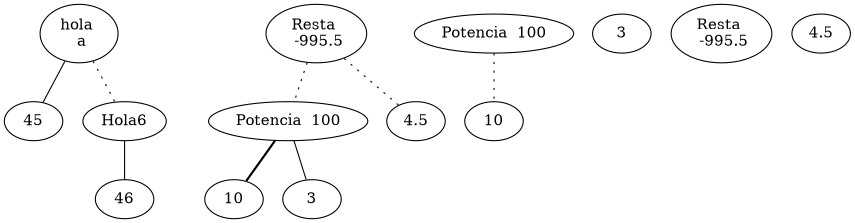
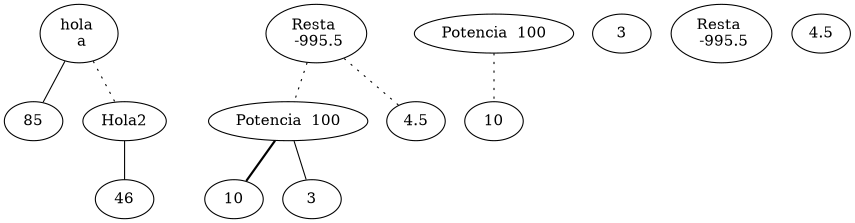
  graph {
    edge [style=dotted]
    "hola \n a"
-   45
-   Hola2 [label=Hola6]
+   45 [label=85]
+   Hola2
    n4 [label=46]
    n5 [label="Potencia  100"]
    n6 [label=10]
    n7 [label=3]
    n8 [label="Resta \n -995.5"]
    n9 [label=4.5]
    n10 [label="Potencia  100"]
    n11 [label=10]
    n12 [label=3]
    n13 [label="Resta \n -995.5"]
    n14 [label=4.5]
    subgraph sub_1 {
      "hola \n a"
      45
      Hola2
      n4
      n5
      n6
      n7
      n8
      n9
    }
    subgraph sub_2 {
      n10
      n11
      n12
      n13
      n14
    }
    "hola \n a" -- 45 [style=solid]
    "hola \n a" -- Hola2
    Hola2 -- n4 [style=solid]
    n5 -- n6 [style=bold]
    n5 -- n7 [style=solid]
    n8 -- n5
    n8 -- n9
    n10 -- n11
  }
